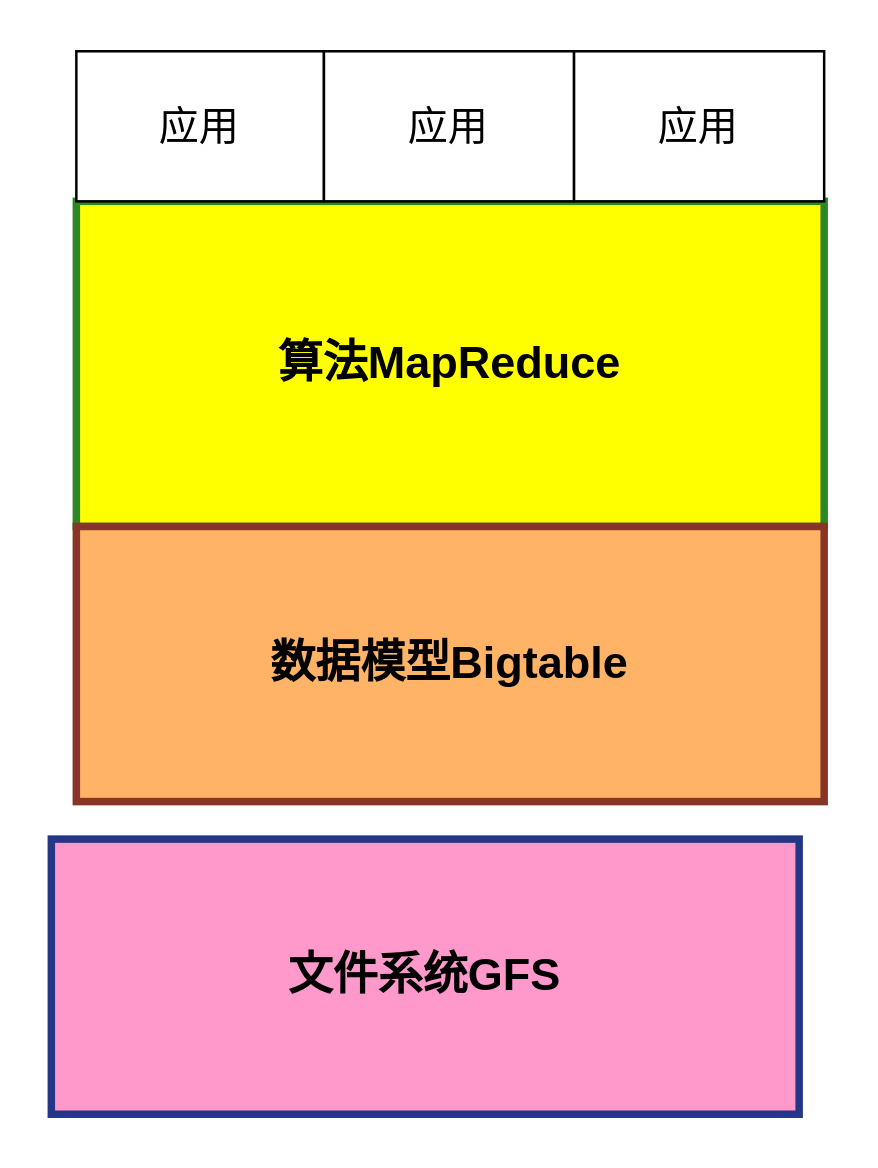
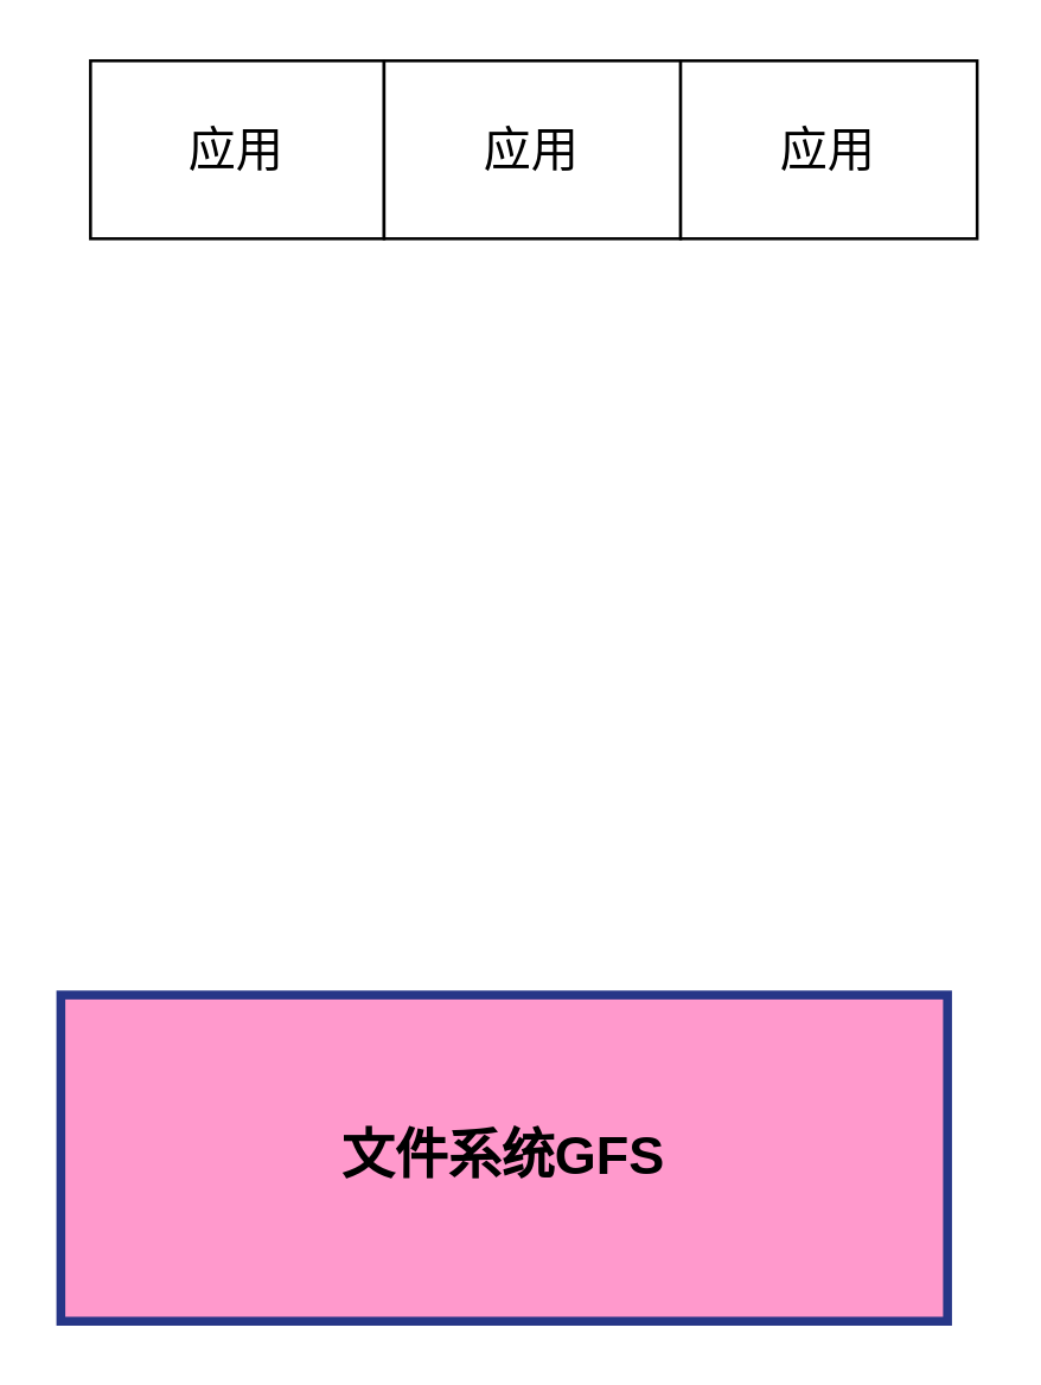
  <mxCell id="0" />
  <mxCell id="1" parent="0" />
  <mxCell id="2" value="&lt;font style=&quot;font-size: 18px;&quot;&gt;&lt;b&gt;文件系统GFS&lt;/b&gt;&lt;/font&gt;" style="rounded=0;whiteSpace=wrap;html=1;strokeColor=#263687;strokeWidth=3;perimeterSpacing=0;fillColor=#FF99CC;" vertex="1" parent="1"><mxGeometry x="20" y="335" width="299" height="110" as="geometry" /></mxCell>
- <mxCell id="3" value="&lt;font style=&quot;font-size: 18px;&quot;&gt;&lt;b&gt;算法MapReduce&lt;/b&gt;&lt;/font&gt;" style="rounded=0;whiteSpace=wrap;html=1;strokeColor=#2d8726;strokeWidth=3;fillColor=#FFFF00;" vertex="1" parent="1"><mxGeometry x="30" y="80" width="299" height="130" as="geometry" /></mxCell>
- <mxCell id="4" value="&lt;font style=&quot;font-size: 18px;&quot;&gt;&lt;b&gt;数据模型Bigtable&lt;/b&gt;&lt;/font&gt;" style="rounded=0;whiteSpace=wrap;html=1;strokeColor=#873526;strokeWidth=3;fillColor=#FFB366;" vertex="1" parent="1"><mxGeometry x="30" y="210" width="299" height="110" as="geometry" /></mxCell>
  <mxCell id="5" value="&lt;font style=&quot;font-size: 16px;&quot;&gt;应用&lt;/font&gt;" style="rounded=0;whiteSpace=wrap;html=1;" vertex="1" parent="1"><mxGeometry x="30" y="20" width="99" height="60" as="geometry" /></mxCell>
  <mxCell id="6" value="&lt;font style=&quot;font-size: 16px;&quot;&gt;应用&lt;/font&gt;" style="rounded=0;whiteSpace=wrap;html=1;" vertex="1" parent="1"><mxGeometry x="129" y="20" width="100" height="60" as="geometry" /></mxCell>
  <mxCell id="7" value="&lt;font style=&quot;font-size: 16px;&quot;&gt;应用&lt;/font&gt;" style="rounded=0;whiteSpace=wrap;html=1;" vertex="1" parent="1"><mxGeometry x="229" y="20" width="100" height="60" as="geometry" /></mxCell>
